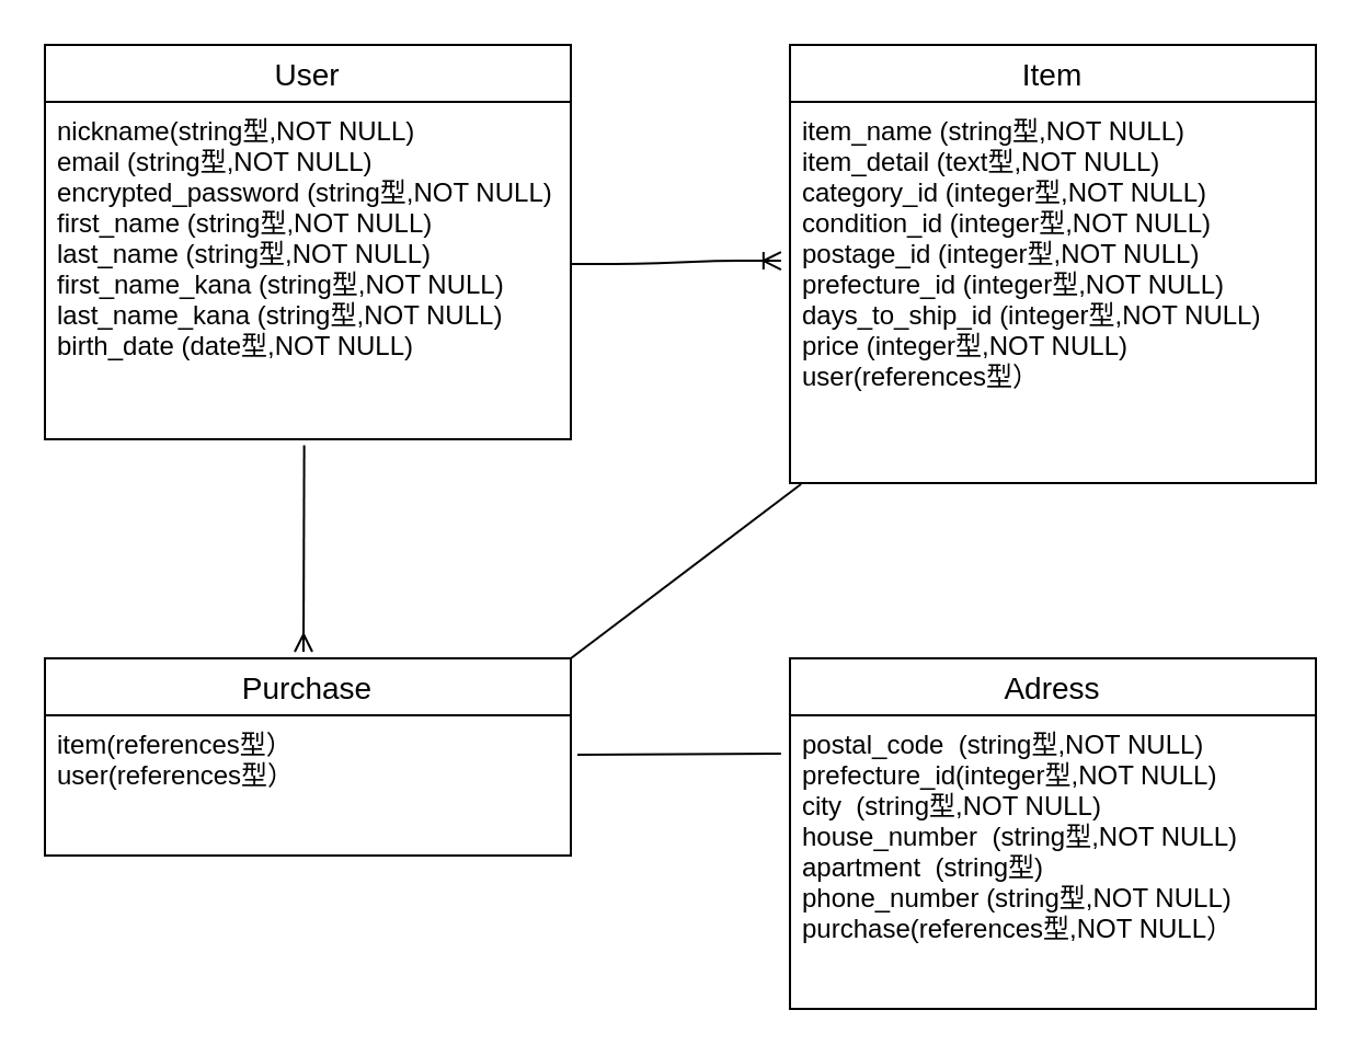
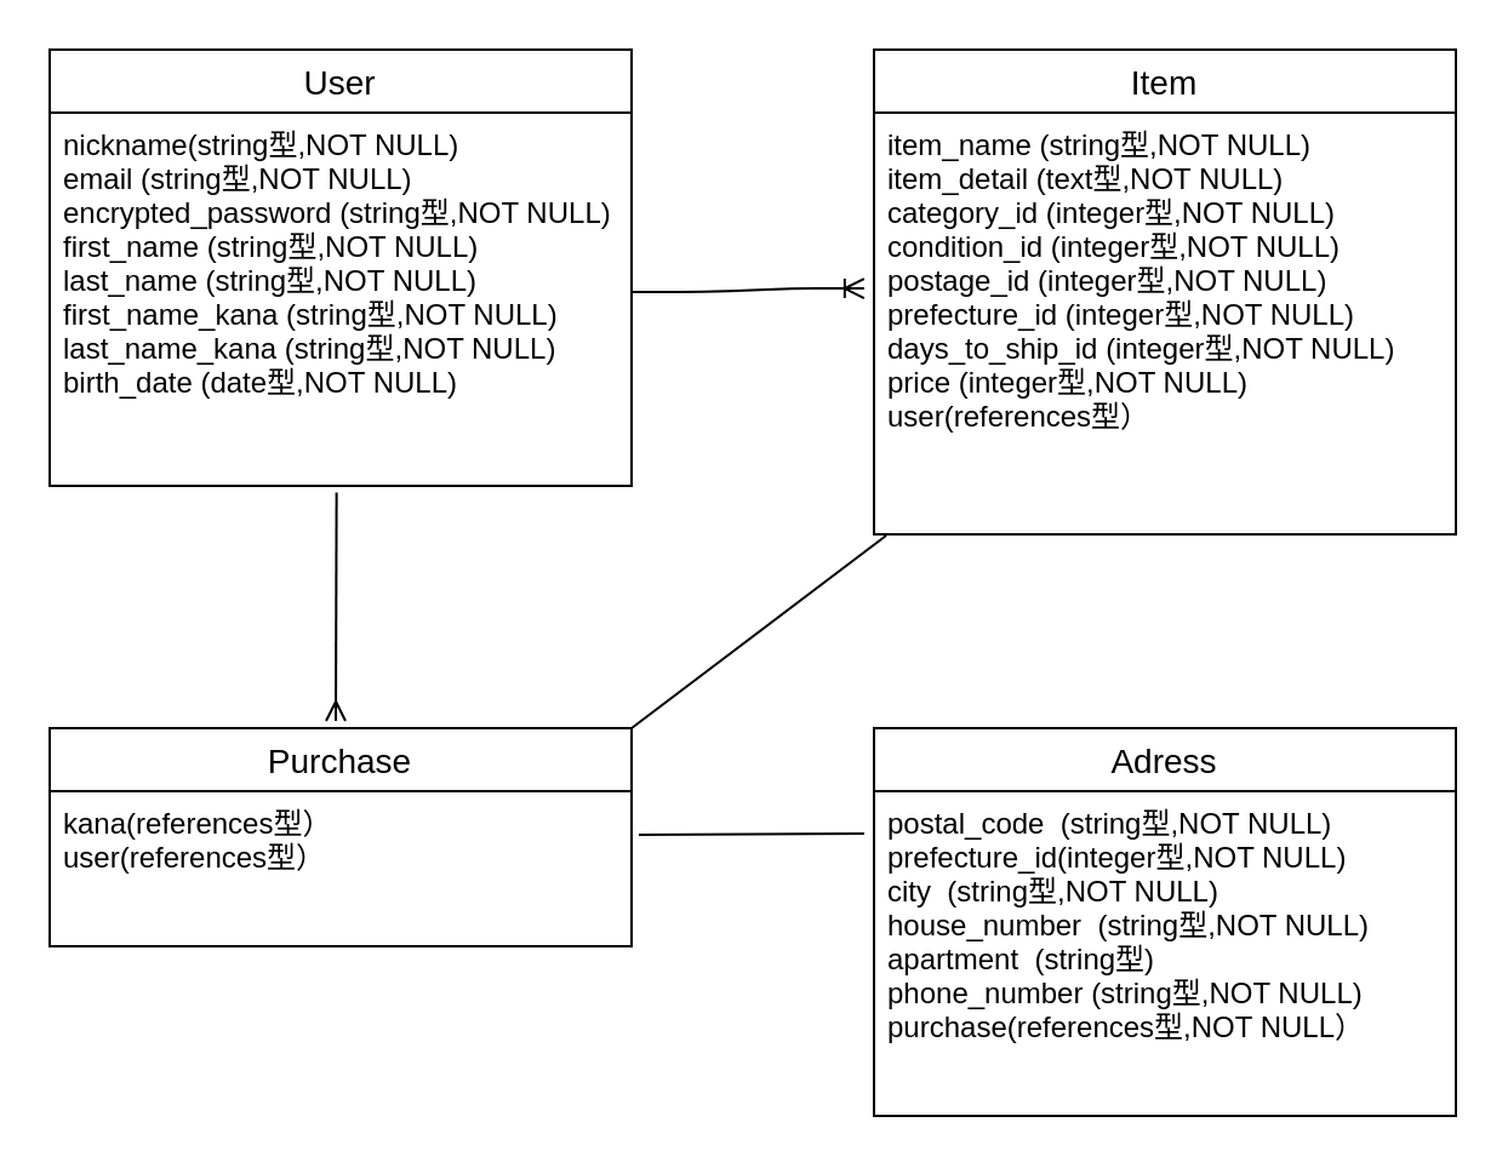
  <mxCell id="0" />
  <mxCell id="1" parent="0" />
  <mxCell id="2" value="User" style="swimlane;fontStyle=0;childLayout=stackLayout;horizontal=1;startSize=26;horizontalStack=0;resizeParent=1;resizeParentMax=0;resizeLast=0;collapsible=1;marginBottom=0;align=center;fontSize=14;" parent="1" vertex="1"><mxGeometry x="20" y="20" width="240" height="180" as="geometry" /></mxCell>
  <mxCell id="3" value="nickname(string型,NOT NULL)&#10;email (string型,NOT NULL)&#10;encrypted_password (string型,NOT NULL)&#10;first_name (string型,NOT NULL)&#10;last_name (string型,NOT NULL)&#10;first_name_kana (string型,NOT NULL)&#10;last_name_kana (string型,NOT NULL)&#10;birth_date (date型,NOT NULL)&#10;" style="text;strokeColor=none;fillColor=none;spacingLeft=4;spacingRight=4;overflow=hidden;rotatable=0;points=[[0,0.5],[1,0.5]];portConstraint=eastwest;fontSize=12;" parent="2" vertex="1"><mxGeometry y="26" width="240" height="154" as="geometry" /></mxCell>
  <mxCell id="4" value="" style="edgeStyle=entityRelationEdgeStyle;fontSize=12;html=1;endArrow=ERoneToMany;entryX=-0.017;entryY=0.417;entryDx=0;entryDy=0;entryPerimeter=0;" parent="1" target="8" edge="1"><mxGeometry width="100" height="100" relative="1" as="geometry"><mxPoint x="260" y="120" as="sourcePoint" /><mxPoint x="330" y="120" as="targetPoint" /></mxGeometry></mxCell>
  <mxCell id="5" value="" style="endArrow=none;html=1;rounded=0;entryX=-0.017;entryY=0.131;entryDx=0;entryDy=0;entryPerimeter=0;" parent="1" target="12" edge="1"><mxGeometry relative="1" as="geometry"><mxPoint x="263" y="344" as="sourcePoint" /><mxPoint x="360" y="348" as="targetPoint" /></mxGeometry></mxCell>
  <mxCell id="6" value="" style="endArrow=none;html=1;rounded=0;entryX=0.493;entryY=1.018;entryDx=0;entryDy=0;startArrow=ERmany;startFill=0;entryPerimeter=0;" parent="1" target="3" edge="1"><mxGeometry relative="1" as="geometry"><mxPoint x="138" y="297" as="sourcePoint" /><mxPoint x="141" y="290" as="targetPoint" /></mxGeometry></mxCell>
  <mxCell id="7" value="Item" style="swimlane;fontStyle=0;childLayout=stackLayout;horizontal=1;startSize=26;horizontalStack=0;resizeParent=1;resizeParentMax=0;resizeLast=0;collapsible=1;marginBottom=0;align=center;fontSize=14;" parent="1" vertex="1"><mxGeometry x="360" y="20" width="240" height="200" as="geometry" /></mxCell>
  <mxCell id="8" value="item_name (string型,NOT NULL)&#10;item_detail (text型,NOT NULL)&#10;category_id (integer型,NOT NULL)&#10;condition_id (integer型,NOT NULL)&#10;postage_id (integer型,NOT NULL)&#10;prefecture_id (integer型,NOT NULL)&#10;days_to_ship_id (integer型,NOT NULL)&#10;price (integer型,NOT NULL)&#10;user(references型）&#10;&#10;&#10;" style="text;strokeColor=none;fillColor=none;spacingLeft=4;spacingRight=4;overflow=hidden;rotatable=0;points=[[0,0.5],[1,0.5]];portConstraint=eastwest;fontSize=12;" parent="7" vertex="1"><mxGeometry y="26" width="240" height="174" as="geometry" /></mxCell>
  <mxCell id="9" value="Purchase" style="swimlane;fontStyle=0;childLayout=stackLayout;horizontal=1;startSize=26;horizontalStack=0;resizeParent=1;resizeParentMax=0;resizeLast=0;collapsible=1;marginBottom=0;align=center;fontSize=14;" parent="1" vertex="1"><mxGeometry x="20" y="300" width="240" height="90" as="geometry" /></mxCell>
- <mxCell id="10" value="item(references型）&#10;user(references型）&#10;" style="text;strokeColor=none;fillColor=none;spacingLeft=4;spacingRight=4;overflow=hidden;rotatable=0;points=[[0,0.5],[1,0.5]];portConstraint=eastwest;fontSize=12;" parent="9" vertex="1"><mxGeometry y="26" width="240" height="64" as="geometry" /></mxCell>
+ <mxCell id="10" value="kana(references型）&#10;user(references型）&#10;" style="text;strokeColor=none;fillColor=none;spacingLeft=4;spacingRight=4;overflow=hidden;rotatable=0;points=[[0,0.5],[1,0.5]];portConstraint=eastwest;fontSize=12;" parent="9" vertex="1"><mxGeometry y="26" width="240" height="64" as="geometry" /></mxCell>
  <mxCell id="11" value="Adress" style="swimlane;fontStyle=0;childLayout=stackLayout;horizontal=1;startSize=26;horizontalStack=0;resizeParent=1;resizeParentMax=0;resizeLast=0;collapsible=1;marginBottom=0;align=center;fontSize=14;" parent="1" vertex="1"><mxGeometry x="360" y="300" width="240" height="160" as="geometry" /></mxCell>
  <mxCell id="12" value="postal_code  (string型,NOT NULL)&#10;prefecture_id(integer型,NOT NULL)&#10;city  (string型,NOT NULL)&#10;house_number  (string型,NOT NULL)&#10;apartment  (string型)&#10;phone_number (string型,NOT NULL)&#10;purchase(references型,NOT NULL）" style="text;strokeColor=none;fillColor=none;spacingLeft=4;spacingRight=4;overflow=hidden;rotatable=0;points=[[0,0.5],[1,0.5]];portConstraint=eastwest;fontSize=12;" parent="11" vertex="1"><mxGeometry y="26" width="240" height="134" as="geometry" /></mxCell>
  <mxCell id="13" value="" style="endArrow=none;html=1;rounded=0;entryX=0.021;entryY=1.003;entryDx=0;entryDy=0;entryPerimeter=0;exitX=1;exitY=0;exitDx=0;exitDy=0;" parent="1" source="9" target="8" edge="1"><mxGeometry relative="1" as="geometry"><mxPoint x="273" y="250.45" as="sourcePoint" /><mxPoint x="365.92" y="250.004" as="targetPoint" /></mxGeometry></mxCell>
